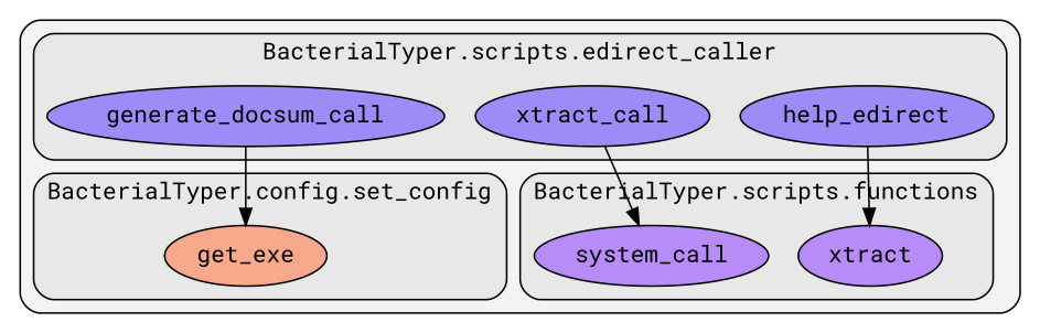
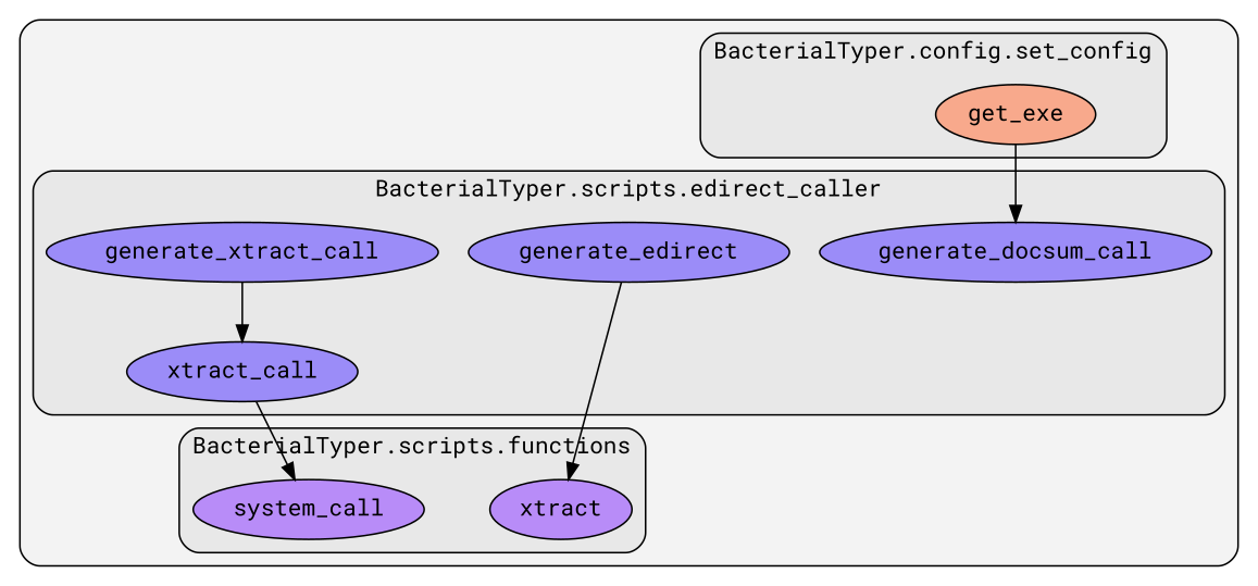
  digraph {
    clusterrank=local
    fontname="Roboto Mono"
    rankdir=TB
    spilines=ortho
    node [fillcolor="#7a65ffb2" fontcolor="#000000" fontname="Roboto Mono" group=31 style=filled]
    edge [color="#000000" fontname="Roboto Mono" style=solid]
    n1 [fillcolor="#ff8e65b2" group=2 label=get_exe]
    n2 [label=generate_docsum_call]
-   n4 [label=help_edirect]
+   n3 [label=generate_xtract_call]
+   n4 [label=generate_edirect]
    n5 [label=xtract_call]
    n6 [fillcolor="#a365ffb2" group=33 label=xtract]
    n7 [fillcolor="#a365ffb2" group=33 label=system_call]
    subgraph cluster_1 {
      fillcolor="#80808018"
      style="filled,rounded"
      subgraph cluster_2 {
        fillcolor="#80808018"
        label="BacterialTyper.config.set_config"
        style="filled,rounded"
        n1
      }
      subgraph cluster_3 {
        fillcolor="#80808018"
        label="BacterialTyper.scripts.edirect_caller"
        style="filled,rounded"
        n2
+       n3
        n4
        n5
      }
      subgraph cluster_4 {
        fillcolor="#80808018"
        label="BacterialTyper.scripts.functions"
        style="filled,rounded"
        n6
        n7
      }
    }
-   n2 -> n1
+   n1 -> n2
+   n3 -> n5
    n4 -> n6
    n5 -> n7
  }
